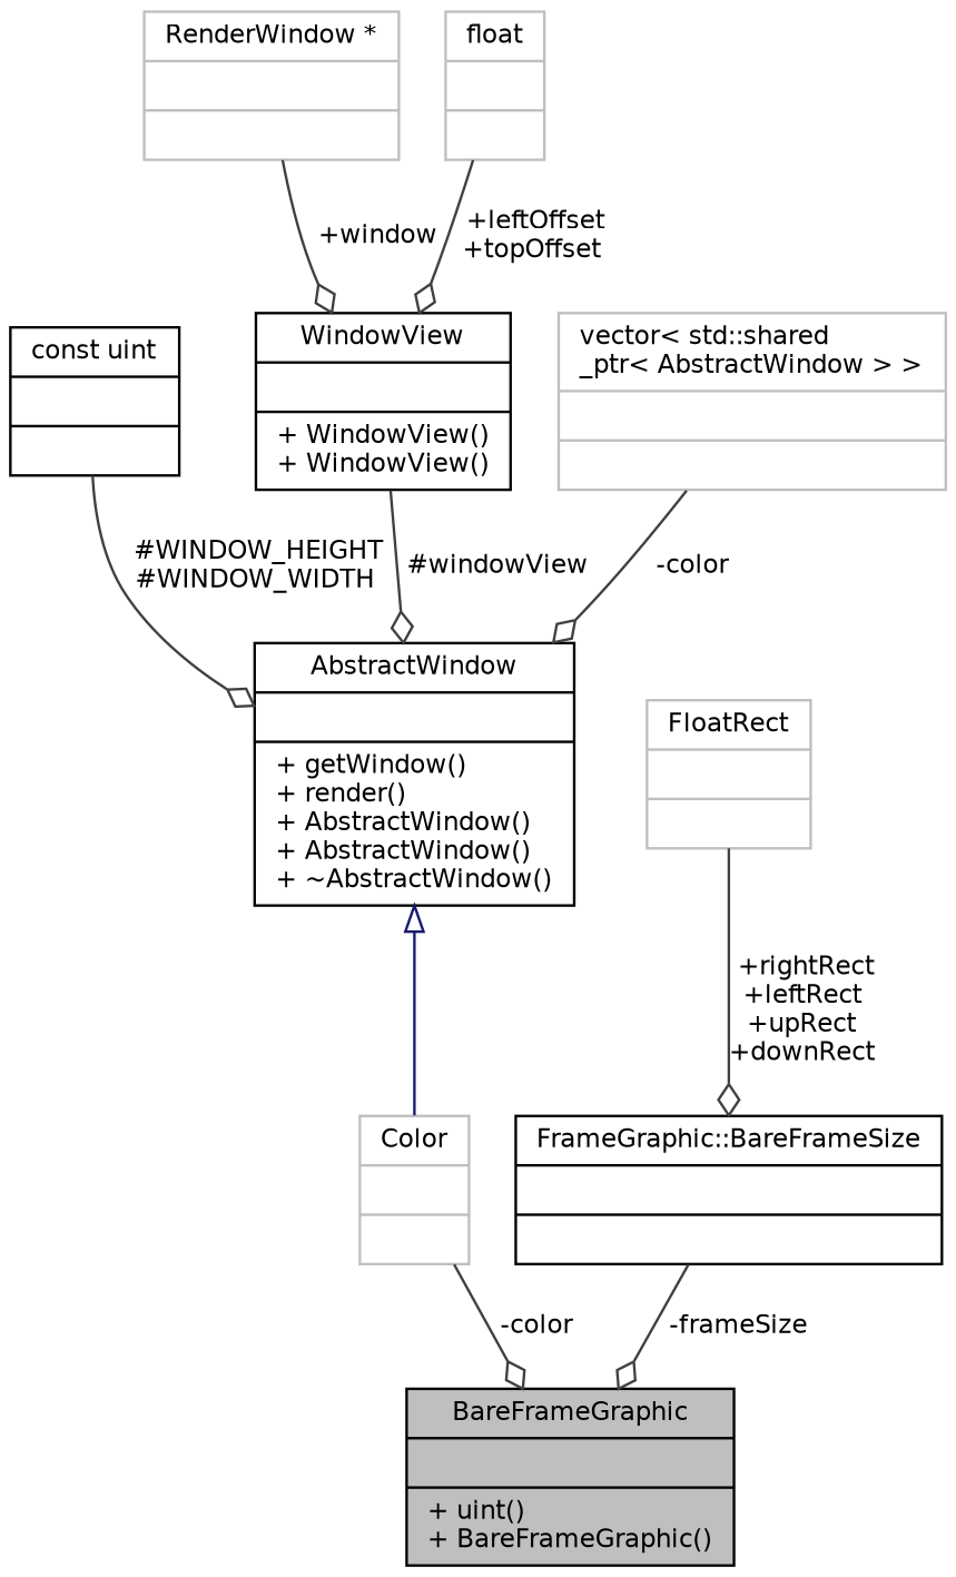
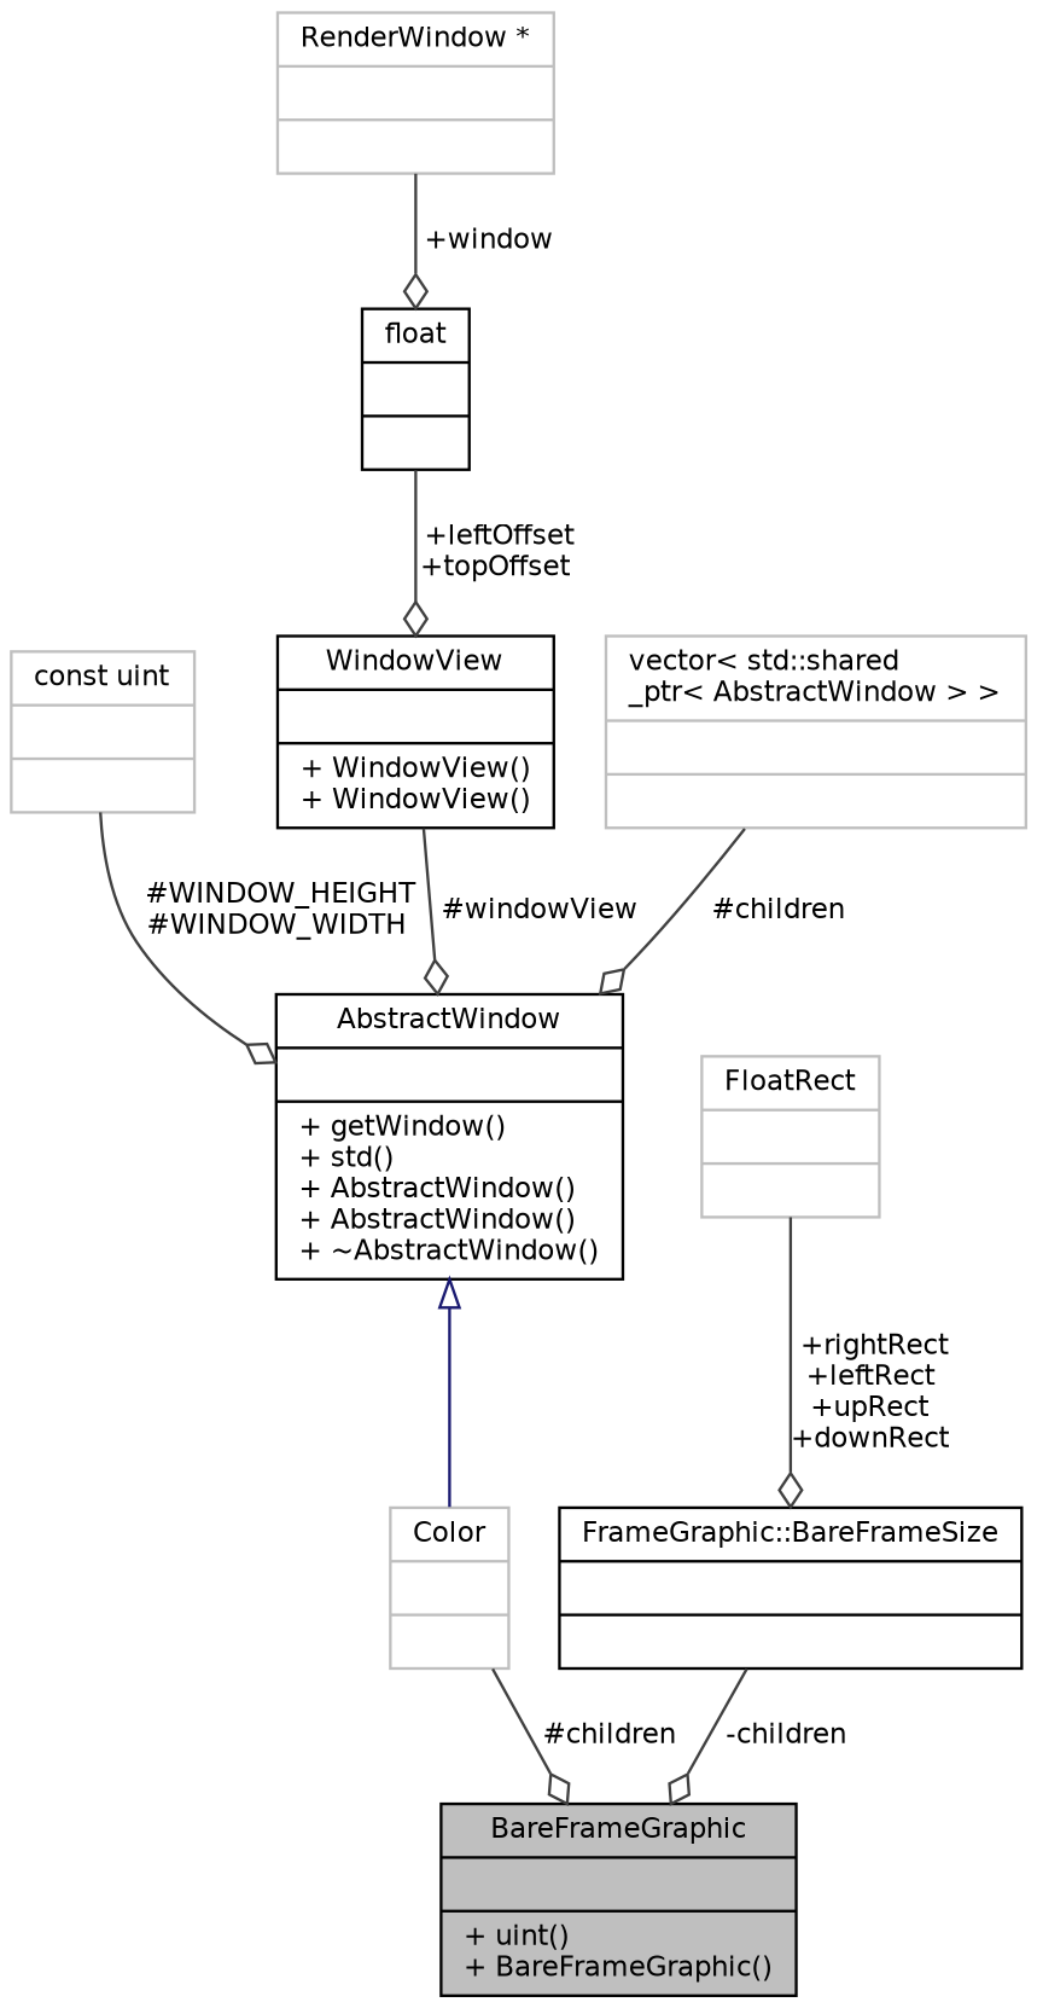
  digraph {
    node [color=grey75 fontname=Helvetica fontsize=10 shape=record]
    edge [color=grey25 fontname=Helvetica fontsize=10 labelfontname=Helvetica labelfontsize=10 style=solid arrowhead=odiamond]
    n1 [color=black fillcolor=grey75 fontcolor=black height=0.2 label="{BareFrameGraphic\n||+ uint()\l+ BareFrameGraphic()\l}" style=filled width=0.4]
-   n2 [color=black height=0.2 label="{AbstractWindow\n||+ getWindow()\l+ render()\l+ AbstractWindow()\l+ AbstractWindow()\l+ ~AbstractWindow()\l}" width=0.4]
+   n2 [color=black height=0.2 label="{AbstractWindow\n||+ getWindow()\l+ std()\l+ AbstractWindow()\l+ AbstractWindow()\l+ ~AbstractWindow()\l}" width=0.4]
    n3 [height=0.2 label="{Color\n||}" width=0.4]
-   n4 [color=black height=0.2 label="{const uint\n||}" width=0.4]
+   n4 [height=0.2 label="{const uint\n||}" width=0.4]
    n5 [color=black height=0.2 label="{WindowView\n||+ WindowView()\l+ WindowView()\l}" width=0.4]
    n6 [height=0.2 label="{RenderWindow *\n||}" width=0.4]
-   n7 [height=0.2 label="{float\n||}" width=0.4]
+   n7 [color=black height=0.2 label="{float\n||}" width=0.4]
    n8 [height=0.2 label="{vector\< std::shared\l_ptr\< AbstractWindow \> \>\n||}" width=0.4]
    n9 [color=black height=0.2 label="{FrameGraphic::BareFrameSize\n||}" width=0.4]
    n10 [height=0.2 label="{FloatRect\n||}" width=0.4]
    n2 -> n3 [arrowtail=onormal color=midnightblue dir=back arrowhead=""]
-   n3 -> n1 [label=" -color"]
+   n3 -> n1 [label=" #children"]
    n4 -> n2 [label=" #WINDOW_HEIGHT\n#WINDOW_WIDTH"]
    n5 -> n2 [label=" #windowView"]
-   n6 -> n5 [label=" +window"]
+   n6 -> n7 [label=" +window"]
    n7 -> n5 [label=" +leftOffset\n+topOffset"]
-   n8 -> n2 [label=" -color"]
-   n9 -> n1 [label=" -frameSize"]
+   n8 -> n2 [label=" #children"]
+   n9 -> n1 [label=" -children"]
    n10 -> n9 [label=" +rightRect\n+leftRect\n+upRect\n+downRect"]
  }
